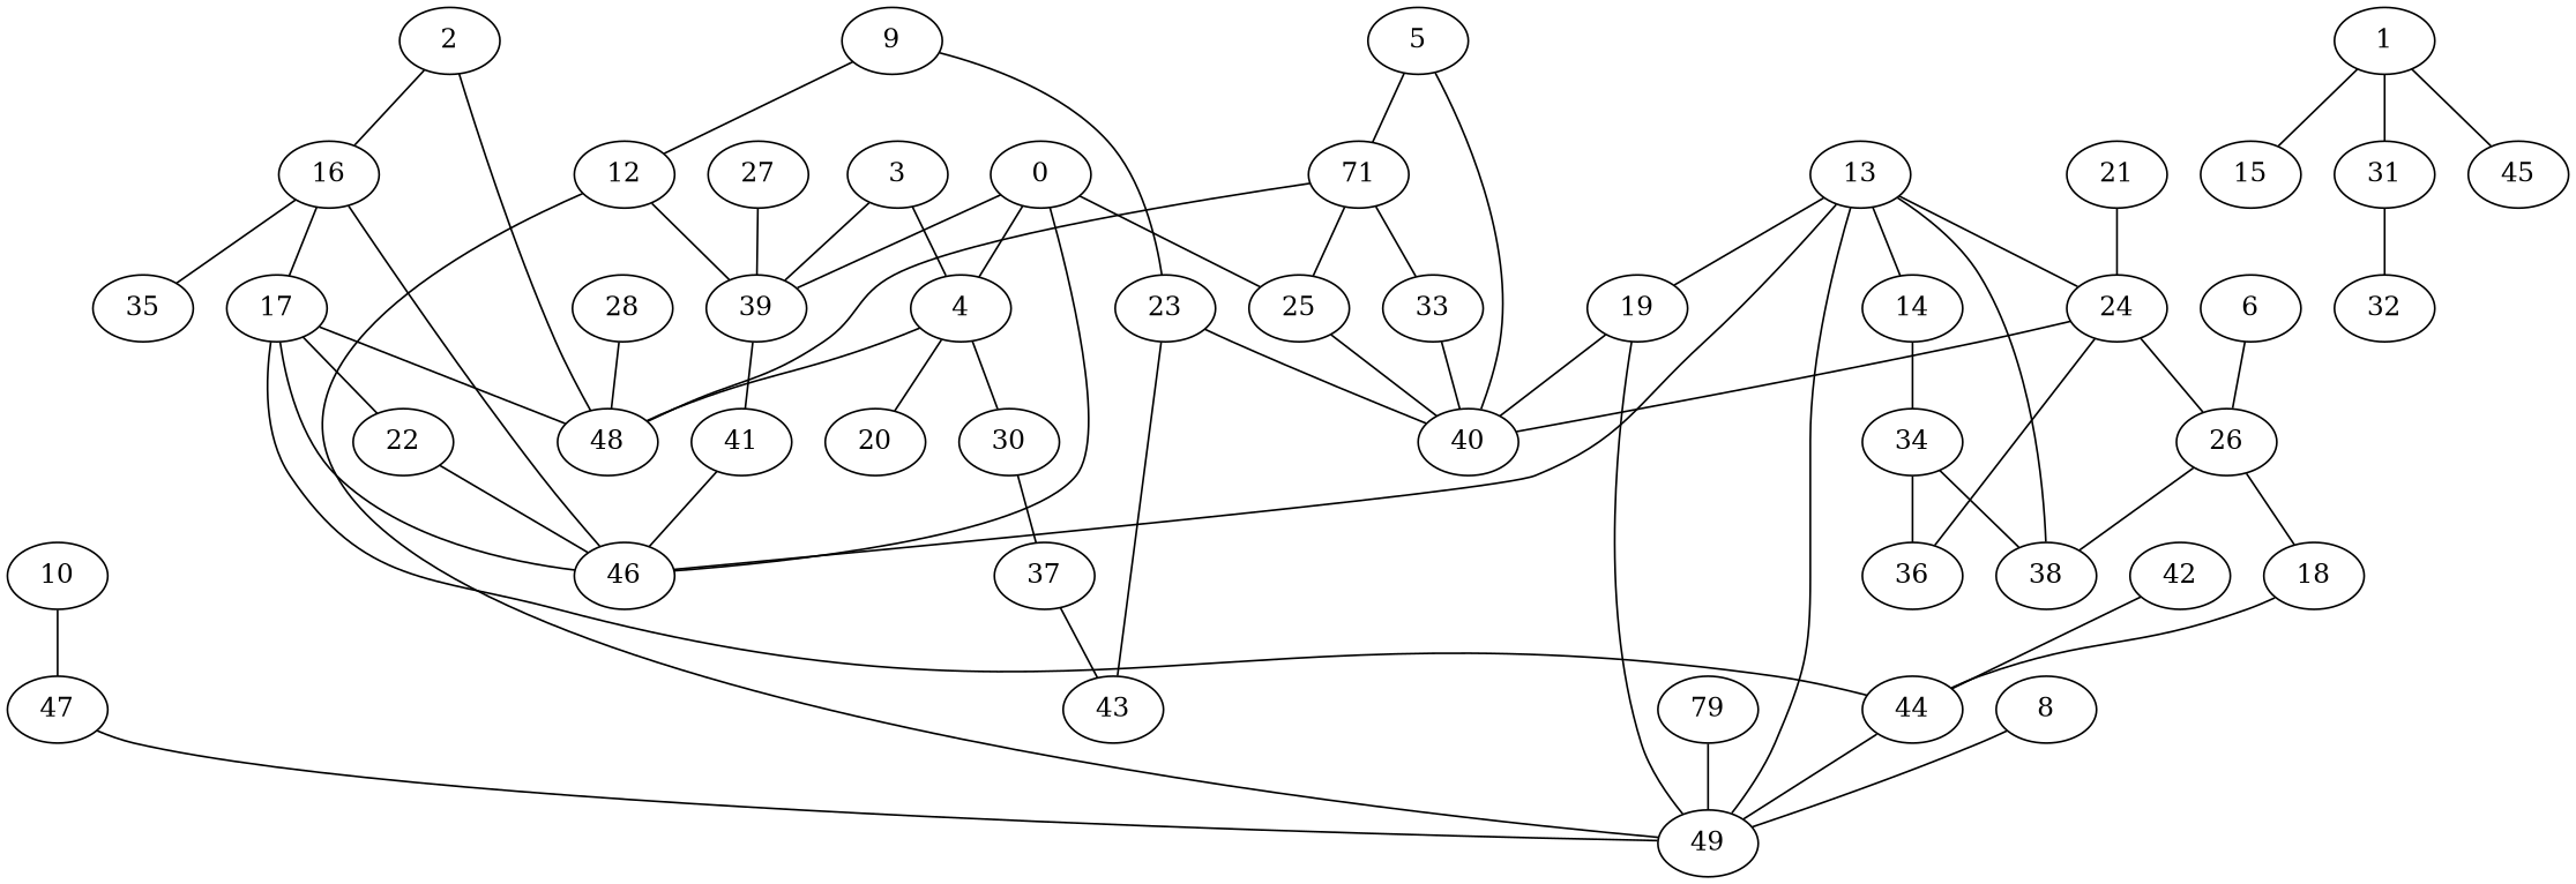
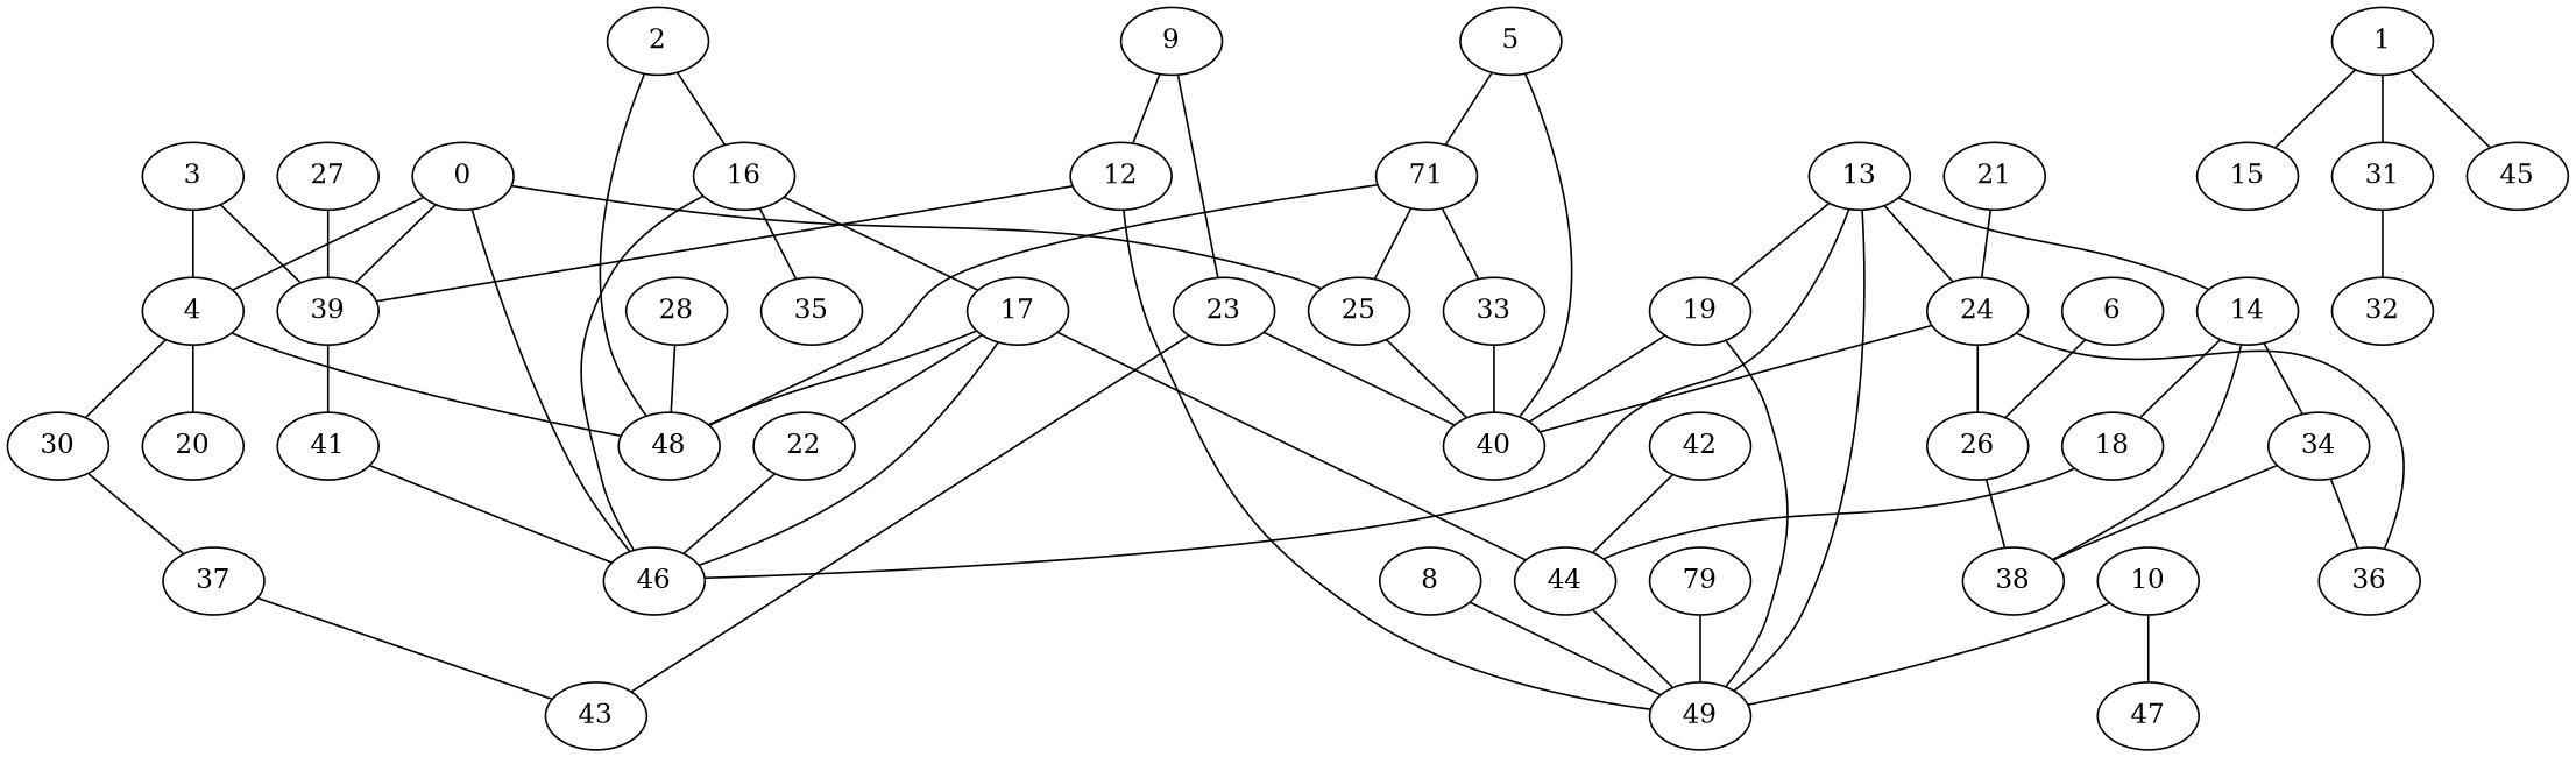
  graph {
    0
    4
    25
    39
    46
    48
    20
    30
    18
    44
    40
    41
    37
    49
    1
    15
    31
    45
    32
    2
    16
    17
    35
    22
    3
    43
    5
    n28 [label=71]
    33
    6
    26
    38
    8
    14
    34
    36
    9
    12
    23
    10
    47
    13
    19
    24
    21
    27
    28
    n48 [label=79]
    42
    0 -- 4
    0 -- 25
    0 -- 39
    0 -- 46
    4 -- 48
    4 -- 20
    4 -- 30
    25 -- 40
    39 -- 41
    30 -- 37
    18 -- 44
    44 -- 49
    41 -- 46
    37 -- 43
    1 -- 15
    1 -- 31
    1 -- 45
    31 -- 32
    2 -- 48
    2 -- 16
    16 -- 46
    16 -- 17
    16 -- 35
    17 -- 46
    17 -- 48
    17 -- 44
    17 -- 22
    22 -- 46
    3 -- 4
    3 -- 39
    5 -- 40
    5 -- n28
    n28 -- 25
    n28 -- 48
    n28 -- 33
    33 -- 40
    6 -- 26
    26 -- 38
    8 -- 49
-   26 -- 18
+   14 -- 18
    14 -- 34
    34 -- 38
    34 -- 36
    9 -- 12
    9 -- 23
    12 -- 39
    12 -- 49
    23 -- 40
    23 -- 43
-   47 -- 49
+   10 -- 49
    10 -- 47
    13 -- 46
    13 -- 49
-   13 -- 38
+   14 -- 38
    13 -- 14
    13 -- 19
    13 -- 24
    19 -- 40
    19 -- 49
    24 -- 40
    24 -- 26
    24 -- 36
    21 -- 24
    27 -- 39
    28 -- 48
    n48 -- 49
    42 -- 44
  }
